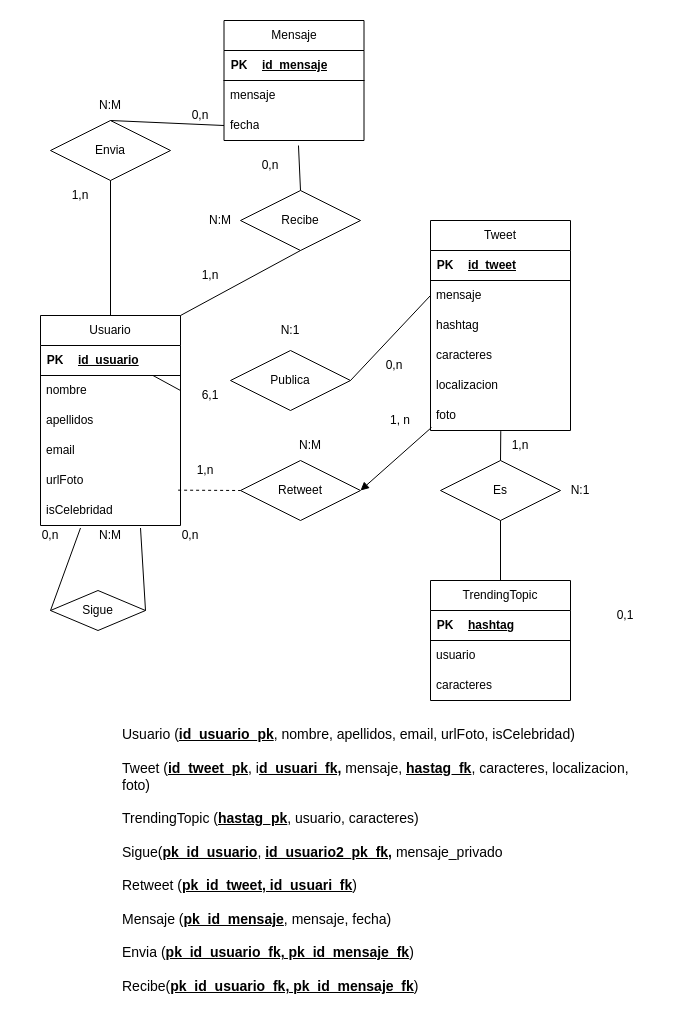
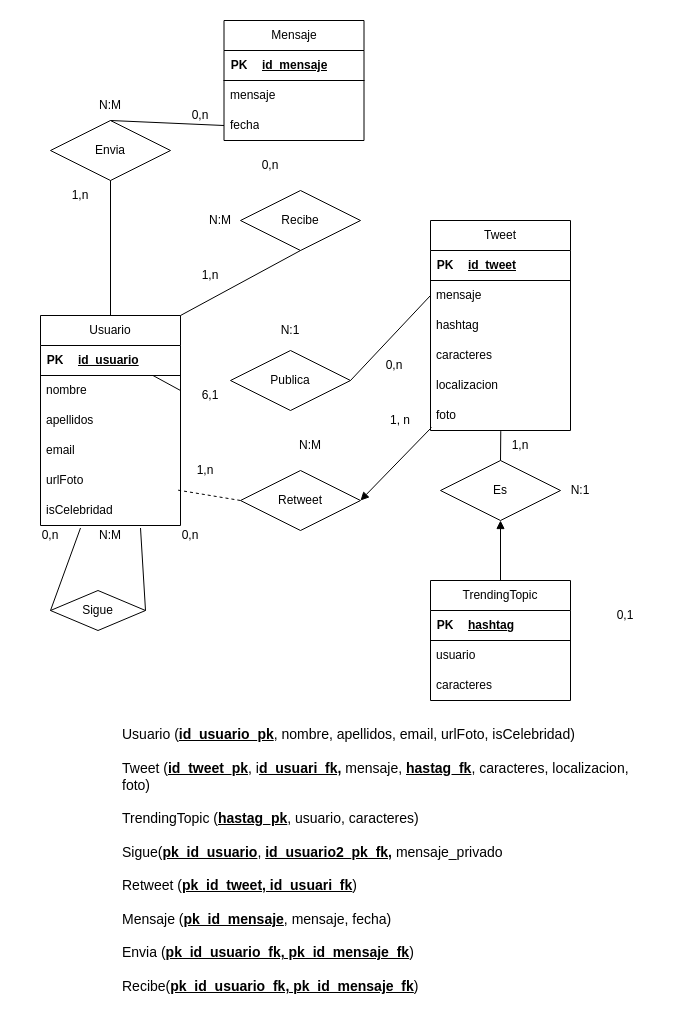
  <mxCell id="0" />
  <mxCell id="1" parent="0" />
  <mxCell id="2" value="Tweet" style="swimlane;fontStyle=0;childLayout=stackLayout;horizontal=1;startSize=30;horizontalStack=0;resizeParent=1;resizeParentMax=0;resizeLast=0;collapsible=1;marginBottom=0;whiteSpace=wrap;html=1;" parent="1" vertex="1"><mxGeometry x="430" y="220" width="140" height="210" as="geometry" /></mxCell>
  <mxCell id="3" value="" style="shape=table;startSize=0;container=1;collapsible=1;childLayout=tableLayout;fixedRows=1;rowLines=0;fontStyle=0;align=center;resizeLast=1;strokeColor=none;fillColor=none;collapsible=0;" parent="2" vertex="1"><mxGeometry y="30" width="140" height="30" as="geometry" /></mxCell>
  <mxCell id="4" value="" style="shape=tableRow;horizontal=0;startSize=0;swimlaneHead=0;swimlaneBody=0;fillColor=none;collapsible=0;dropTarget=0;points=[[0,0.5],[1,0.5]];portConstraint=eastwest;top=0;left=0;right=0;bottom=1;" parent="3" vertex="1"><mxGeometry width="140" height="30" as="geometry" /></mxCell>
  <mxCell id="5" value="PK" style="shape=partialRectangle;connectable=0;fillColor=none;top=0;left=0;bottom=0;right=0;fontStyle=1;overflow=hidden;whiteSpace=wrap;html=1;" parent="4" vertex="1"><mxGeometry width="30" height="30" as="geometry"><mxRectangle width="30" height="30" as="alternateBounds" /></mxGeometry></mxCell>
  <mxCell id="6" value="id_tweet" style="shape=partialRectangle;connectable=0;fillColor=none;top=0;left=0;bottom=0;right=0;align=left;spacingLeft=6;fontStyle=5;overflow=hidden;whiteSpace=wrap;html=1;" parent="4" vertex="1"><mxGeometry x="30" width="110" height="30" as="geometry"><mxRectangle width="110" height="30" as="alternateBounds" /></mxGeometry></mxCell>
  <mxCell id="7" value="mensaje" style="text;strokeColor=none;fillColor=none;align=left;verticalAlign=middle;spacingLeft=4;spacingRight=4;overflow=hidden;points=[[0,0.5],[1,0.5]];portConstraint=eastwest;rotatable=0;whiteSpace=wrap;html=1;" parent="2" vertex="1"><mxGeometry y="60" width="140" height="30" as="geometry" /></mxCell>
  <mxCell id="8" value="hashtag" style="text;strokeColor=none;fillColor=none;align=left;verticalAlign=middle;spacingLeft=4;spacingRight=4;overflow=hidden;points=[[0,0.5],[1,0.5]];portConstraint=eastwest;rotatable=0;whiteSpace=wrap;html=1;" parent="2" vertex="1"><mxGeometry y="90" width="140" height="30" as="geometry" /></mxCell>
  <mxCell id="9" value="caracteres" style="text;strokeColor=none;fillColor=none;align=left;verticalAlign=middle;spacingLeft=4;spacingRight=4;overflow=hidden;points=[[0,0.5],[1,0.5]];portConstraint=eastwest;rotatable=0;whiteSpace=wrap;html=1;" parent="2" vertex="1"><mxGeometry y="120" width="140" height="30" as="geometry" /></mxCell>
  <mxCell id="10" value="localizacion" style="text;strokeColor=none;fillColor=none;align=left;verticalAlign=middle;spacingLeft=4;spacingRight=4;overflow=hidden;points=[[0,0.5],[1,0.5]];portConstraint=eastwest;rotatable=0;whiteSpace=wrap;html=1;" parent="2" vertex="1"><mxGeometry y="150" width="140" height="30" as="geometry" /></mxCell>
  <mxCell id="11" value="foto" style="text;strokeColor=none;fillColor=none;align=left;verticalAlign=middle;spacingLeft=4;spacingRight=4;overflow=hidden;points=[[0,0.5],[1,0.5]];portConstraint=eastwest;rotatable=0;whiteSpace=wrap;html=1;" parent="2" vertex="1"><mxGeometry y="180" width="140" height="30" as="geometry" /></mxCell>
  <mxCell id="12" value="Usuario" style="swimlane;fontStyle=0;childLayout=stackLayout;horizontal=1;startSize=30;horizontalStack=0;resizeParent=1;resizeParentMax=0;resizeLast=0;collapsible=1;marginBottom=0;whiteSpace=wrap;html=1;" parent="1" vertex="1"><mxGeometry x="40" y="315" width="140" height="210" as="geometry" /></mxCell>
  <mxCell id="13" value="" style="shape=table;startSize=0;container=1;collapsible=1;childLayout=tableLayout;fixedRows=1;rowLines=0;fontStyle=0;align=center;resizeLast=1;strokeColor=none;fillColor=none;collapsible=0;" parent="12" vertex="1"><mxGeometry y="30" width="140" height="30" as="geometry" /></mxCell>
  <mxCell id="14" value="" style="shape=tableRow;horizontal=0;startSize=0;swimlaneHead=0;swimlaneBody=0;fillColor=none;collapsible=0;dropTarget=0;points=[[0,0.5],[1,0.5]];portConstraint=eastwest;top=0;left=0;right=0;bottom=1;" parent="13" vertex="1"><mxGeometry width="140" height="30" as="geometry" /></mxCell>
  <mxCell id="15" value="PK" style="shape=partialRectangle;connectable=0;fillColor=none;top=0;left=0;bottom=0;right=0;fontStyle=1;overflow=hidden;whiteSpace=wrap;html=1;" parent="14" vertex="1"><mxGeometry width="30" height="30" as="geometry"><mxRectangle width="30" height="30" as="alternateBounds" /></mxGeometry></mxCell>
  <mxCell id="16" value="id_usuario" style="shape=partialRectangle;connectable=0;fillColor=none;top=0;left=0;bottom=0;right=0;align=left;spacingLeft=6;fontStyle=5;overflow=hidden;whiteSpace=wrap;html=1;" parent="14" vertex="1"><mxGeometry x="30" width="110" height="30" as="geometry"><mxRectangle width="110" height="30" as="alternateBounds" /></mxGeometry></mxCell>
  <mxCell id="17" value="nombre" style="text;strokeColor=none;fillColor=none;align=left;verticalAlign=middle;spacingLeft=4;spacingRight=4;overflow=hidden;points=[[0,0.5],[1,0.5]];portConstraint=eastwest;rotatable=0;whiteSpace=wrap;html=1;" parent="12" vertex="1"><mxGeometry y="60" width="140" height="30" as="geometry" /></mxCell>
  <mxCell id="18" value="apellidos" style="text;strokeColor=none;fillColor=none;align=left;verticalAlign=middle;spacingLeft=4;spacingRight=4;overflow=hidden;points=[[0,0.5],[1,0.5]];portConstraint=eastwest;rotatable=0;whiteSpace=wrap;html=1;" parent="12" vertex="1"><mxGeometry y="90" width="140" height="30" as="geometry" /></mxCell>
  <mxCell id="19" value="email" style="text;strokeColor=none;fillColor=none;align=left;verticalAlign=middle;spacingLeft=4;spacingRight=4;overflow=hidden;points=[[0,0.5],[1,0.5]];portConstraint=eastwest;rotatable=0;whiteSpace=wrap;html=1;" parent="12" vertex="1"><mxGeometry y="120" width="140" height="30" as="geometry" /></mxCell>
  <mxCell id="20" value="urlFoto" style="text;strokeColor=none;fillColor=none;align=left;verticalAlign=middle;spacingLeft=4;spacingRight=4;overflow=hidden;points=[[0,0.5],[1,0.5]];portConstraint=eastwest;rotatable=0;whiteSpace=wrap;html=1;" vertex="1" parent="12"><mxGeometry y="150" width="140" height="30" as="geometry" /></mxCell>
  <mxCell id="21" value="isCelebridad" style="text;strokeColor=none;fillColor=none;align=left;verticalAlign=middle;spacingLeft=4;spacingRight=4;overflow=hidden;points=[[0,0.5],[1,0.5]];portConstraint=eastwest;rotatable=0;whiteSpace=wrap;html=1;" parent="12" vertex="1"><mxGeometry y="180" width="140" height="30" as="geometry" /></mxCell>
  <mxCell id="22" value="TrendingTopic" style="swimlane;fontStyle=0;childLayout=stackLayout;horizontal=1;startSize=30;horizontalStack=0;resizeParent=1;resizeParentMax=0;resizeLast=0;collapsible=1;marginBottom=0;whiteSpace=wrap;html=1;" parent="1" vertex="1"><mxGeometry x="430" y="580" width="140" height="120" as="geometry" /></mxCell>
  <mxCell id="23" value="" style="shape=table;startSize=0;container=1;collapsible=1;childLayout=tableLayout;fixedRows=1;rowLines=0;fontStyle=0;align=center;resizeLast=1;strokeColor=none;fillColor=none;collapsible=0;" parent="22" vertex="1"><mxGeometry y="30" width="140" height="30" as="geometry" /></mxCell>
  <mxCell id="24" value="" style="shape=tableRow;horizontal=0;startSize=0;swimlaneHead=0;swimlaneBody=0;fillColor=none;collapsible=0;dropTarget=0;points=[[0,0.5],[1,0.5]];portConstraint=eastwest;top=0;left=0;right=0;bottom=1;" parent="23" vertex="1"><mxGeometry width="140" height="30" as="geometry" /></mxCell>
  <mxCell id="25" value="PK" style="shape=partialRectangle;connectable=0;fillColor=none;top=0;left=0;bottom=0;right=0;fontStyle=1;overflow=hidden;whiteSpace=wrap;html=1;" parent="24" vertex="1"><mxGeometry width="30" height="30" as="geometry"><mxRectangle width="30" height="30" as="alternateBounds" /></mxGeometry></mxCell>
  <mxCell id="26" value="hashtag" style="shape=partialRectangle;connectable=0;fillColor=none;top=0;left=0;bottom=0;right=0;align=left;spacingLeft=6;fontStyle=5;overflow=hidden;whiteSpace=wrap;html=1;" parent="24" vertex="1"><mxGeometry x="30" width="110" height="30" as="geometry"><mxRectangle width="110" height="30" as="alternateBounds" /></mxGeometry></mxCell>
  <mxCell id="27" value="usuario" style="text;strokeColor=none;fillColor=none;align=left;verticalAlign=middle;spacingLeft=4;spacingRight=4;overflow=hidden;points=[[0,0.5],[1,0.5]];portConstraint=eastwest;rotatable=0;whiteSpace=wrap;html=1;" parent="22" vertex="1"><mxGeometry y="60" width="140" height="30" as="geometry" /></mxCell>
  <mxCell id="28" value="caracteres" style="text;strokeColor=none;fillColor=none;align=left;verticalAlign=middle;spacingLeft=4;spacingRight=4;overflow=hidden;points=[[0,0.5],[1,0.5]];portConstraint=eastwest;rotatable=0;whiteSpace=wrap;html=1;" parent="22" vertex="1"><mxGeometry y="90" width="140" height="30" as="geometry" /></mxCell>
  <mxCell id="29" value="Publica" style="shape=rhombus;perimeter=rhombusPerimeter;whiteSpace=wrap;html=1;align=center;" parent="1" vertex="1"><mxGeometry x="230" y="350" width="120" height="60" as="geometry" /></mxCell>
  <mxCell id="30" value="Es" style="shape=rhombus;perimeter=rhombusPerimeter;whiteSpace=wrap;html=1;align=center;" parent="1" vertex="1"><mxGeometry x="440" y="460" width="120" height="60" as="geometry" /></mxCell>
  <mxCell id="31" value="Sigue" style="shape=rhombus;perimeter=rhombusPerimeter;whiteSpace=wrap;html=1;align=center;" parent="1" vertex="1"><mxGeometry x="50" y="590" width="95" height="40" as="geometry" /></mxCell>
  <mxCell id="32" value="" style="endArrow=none;html=1;rounded=0;entryX=0;entryY=0.5;entryDx=0;entryDy=0;exitX=0;exitY=0.25;exitDx=0;exitDy=0;" parent="1" source="42" target="31" edge="1"><mxGeometry width="50" height="50" relative="1" as="geometry"><mxPoint x="170" y="480" as="sourcePoint" /><mxPoint x="220" y="430" as="targetPoint" /></mxGeometry></mxCell>
  <mxCell id="33" value="" style="endArrow=none;html=1;rounded=0;entryX=1;entryY=0.5;entryDx=0;entryDy=0;exitX=1;exitY=0.25;exitDx=0;exitDy=0;" parent="1" source="42" target="31" edge="1"><mxGeometry width="50" height="50" relative="1" as="geometry"><mxPoint x="99" y="373" as="sourcePoint" /><mxPoint x="40" y="470" as="targetPoint" /></mxGeometry></mxCell>
  <mxCell id="34" value="" style="endArrow=none;html=1;rounded=0;exitX=1;exitY=0.5;exitDx=0;exitDy=0;" parent="1" source="17" target="16" edge="1"><mxGeometry width="50" height="50" relative="1" as="geometry"><mxPoint x="119" y="383" as="sourcePoint" /><mxPoint x="60" y="500" as="targetPoint" /></mxGeometry></mxCell>
  <mxCell id="35" value="" style="endArrow=none;html=1;rounded=0;entryX=0;entryY=0.5;entryDx=0;entryDy=0;exitX=1;exitY=0.5;exitDx=0;exitDy=0;" parent="1" source="29" edge="1"><mxGeometry width="50" height="50" relative="1" as="geometry"><mxPoint x="300" y="430" as="sourcePoint" /><mxPoint x="430" y="295" as="targetPoint" /></mxGeometry></mxCell>
  <mxCell id="36" value="" style="endArrow=none;html=1;rounded=0;entryX=0.5;entryY=0;entryDx=0;entryDy=0;exitX=0.502;exitY=1.02;exitDx=0;exitDy=0;exitPerimeter=0;" parent="1" source="11" target="30" edge="1"><mxGeometry width="50" height="50" relative="1" as="geometry"><mxPoint x="480" y="420" as="sourcePoint" /><mxPoint x="180" y="500" as="targetPoint" /></mxGeometry></mxCell>
- <mxCell id="37" value="" style="endArrow=none;html=1;rounded=0;entryX=0.5;entryY=1;entryDx=0;entryDy=0;exitX=0.5;exitY=0;exitDx=0;exitDy=0;" parent="1" source="22" target="30" edge="1"><mxGeometry width="50" height="50" relative="1" as="geometry"><mxPoint x="132" y="393" as="sourcePoint" /><mxPoint x="190" y="510" as="targetPoint" /></mxGeometry></mxCell>
+ <mxCell id="37" value="" style="endArrow=block;html=1;rounded=0;entryX=0.5;entryY=1;entryDx=0;entryDy=0;exitX=0.5;exitY=0;exitDx=0;exitDy=0;" parent="1" source="22" target="30" edge="1"><mxGeometry width="50" height="50" relative="1" as="geometry"><mxPoint x="132" y="393" as="sourcePoint" /><mxPoint x="190" y="510" as="targetPoint" /></mxGeometry></mxCell>
  <mxCell id="38" value="0,n" style="text;html=1;strokeColor=none;fillColor=none;align=center;verticalAlign=middle;whiteSpace=wrap;rounded=0;" parent="1" vertex="1"><mxGeometry x="160" y="520" width="60" height="30" as="geometry" /></mxCell>
  <mxCell id="39" value="0,n" style="text;html=1;strokeColor=none;fillColor=none;align=center;verticalAlign=middle;whiteSpace=wrap;rounded=0;" parent="1" vertex="1"><mxGeometry x="20" y="520" width="60" height="30" as="geometry" /></mxCell>
  <mxCell id="40" value="6,1" style="text;html=1;strokeColor=none;fillColor=none;align=center;verticalAlign=middle;whiteSpace=wrap;rounded=0;" parent="1" vertex="1"><mxGeometry x="180" y="380" width="60" height="30" as="geometry" /></mxCell>
  <mxCell id="41" value="0,n" style="text;html=1;strokeColor=none;fillColor=none;align=center;verticalAlign=middle;whiteSpace=wrap;rounded=0;" parent="1" vertex="1"><mxGeometry x="363.5" y="350" width="60" height="30" as="geometry" /></mxCell>
  <mxCell id="42" value="N:M" style="text;html=1;strokeColor=none;fillColor=none;align=center;verticalAlign=middle;whiteSpace=wrap;rounded=0;" parent="1" vertex="1"><mxGeometry x="80" y="520" width="60" height="30" as="geometry" /></mxCell>
  <mxCell id="43" value="N:1" style="text;html=1;strokeColor=none;fillColor=none;align=center;verticalAlign=middle;whiteSpace=wrap;rounded=0;" parent="1" vertex="1"><mxGeometry x="260" y="315" width="60" height="30" as="geometry" /></mxCell>
  <mxCell id="44" value="1,n" style="text;html=1;strokeColor=none;fillColor=none;align=center;verticalAlign=middle;whiteSpace=wrap;rounded=0;" parent="1" vertex="1"><mxGeometry x="490" y="430" width="60" height="30" as="geometry" /></mxCell>
  <mxCell id="45" value="0,1" style="text;html=1;strokeColor=none;fillColor=none;align=center;verticalAlign=middle;whiteSpace=wrap;rounded=0;" parent="1" vertex="1"><mxGeometry x="595" y="600" width="60" height="30" as="geometry" /></mxCell>
  <mxCell id="46" value="N:1" style="text;html=1;strokeColor=none;fillColor=none;align=center;verticalAlign=middle;whiteSpace=wrap;rounded=0;" parent="1" vertex="1"><mxGeometry x="550" y="475" width="60" height="30" as="geometry" /></mxCell>
  <mxCell id="47" value="&lt;font style=&quot;font-size: 14px;&quot;&gt;Usuario (&lt;b&gt;&lt;u&gt;id_usuario_pk&lt;/u&gt;&lt;/b&gt;, nombre, apellidos, email, urlFoto, isCelebridad)&lt;br&gt;&lt;br&gt;Tweet (&lt;u style=&quot;font-weight: bold;&quot;&gt;id_tweet_pk&lt;/u&gt;, i&lt;b&gt;&lt;u&gt;d_usuari_fk,&lt;/u&gt;&lt;/b&gt;&amp;nbsp;mensaje, &lt;u&gt;&lt;b&gt;hastag_fk&lt;/b&gt;&lt;/u&gt;, caracteres, localizacion, foto)&lt;br&gt;&lt;br&gt;TrendingTopic (&lt;u&gt;&lt;b&gt;hastag_pk&lt;/b&gt;&lt;/u&gt;, usuario, caracteres)&lt;br&gt;&lt;br&gt;Sigue(&lt;b&gt;&lt;u&gt;pk_id_usuario&lt;/u&gt;&lt;/b&gt;, &lt;b&gt;&lt;u&gt;id_usuario2_pk_fk,&lt;/u&gt;&lt;/b&gt; mensaje_privado&lt;br&gt;&lt;br&gt;Retweet (&lt;b&gt;&lt;u&gt;pk_id_tweet, id_usuari_fk&lt;/u&gt;&lt;/b&gt;)&lt;br&gt;&lt;br&gt;Mensaje (&lt;b&gt;&lt;u&gt;pk_id_mensaje&lt;/u&gt;&lt;/b&gt;, mensaje, fecha)&lt;br&gt;&lt;br&gt;Envia (&lt;b&gt;&lt;u&gt;pk_id_usuario_fk, pk_id_mensaje_fk&lt;/u&gt;&lt;/b&gt;)&lt;br&gt;&lt;br&gt;Recibe(&lt;b&gt;&lt;u&gt;pk_id_usuario_fk, pk_id_mensaje_fk&lt;/u&gt;&lt;/b&gt;)&lt;/font&gt;" style="text;html=1;strokeColor=none;fillColor=none;align=left;verticalAlign=middle;whiteSpace=wrap;rounded=0;" parent="1" vertex="1"><mxGeometry x="120" y="730" width="540" height="260" as="geometry" /></mxCell>
- <mxCell id="48" value="Retweet" style="shape=rhombus;perimeter=rhombusPerimeter;whiteSpace=wrap;html=1;align=center;" parent="1" vertex="1"><mxGeometry x="240" y="460" width="120" height="60" as="geometry" /></mxCell>
+ <mxCell id="48" value="Retweet" style="shape=rhombus;perimeter=rhombusPerimeter;whiteSpace=wrap;html=1;align=center;" parent="1" vertex="1"><mxGeometry x="240" y="470" width="120" height="60" as="geometry" /></mxCell>
  <mxCell id="49" value="" style="endArrow=block;html=1;rounded=0;entryX=1;entryY=0.5;entryDx=0;entryDy=0;exitX=0.007;exitY=0.9;exitDx=0;exitDy=0;exitPerimeter=0;" parent="1" target="48" edge="1" source="11"><mxGeometry width="50" height="50" relative="1" as="geometry"><mxPoint x="570" y="373" as="sourcePoint" /><mxPoint x="628" y="460" as="targetPoint" /></mxGeometry></mxCell>
  <mxCell id="50" value="" style="endArrow=none;html=1;rounded=0;entryX=0;entryY=0.5;entryDx=0;entryDy=0;exitX=0.983;exitY=-0.178;exitDx=0;exitDy=0;exitPerimeter=0;dashed=1;" parent="1" target="48" edge="1" source="21"><mxGeometry width="50" height="50" relative="1" as="geometry"><mxPoint x="570" y="220" as="sourcePoint" /><mxPoint x="628" y="307" as="targetPoint" /></mxGeometry></mxCell>
  <mxCell id="51" value="N:M" style="text;html=1;strokeColor=none;fillColor=none;align=center;verticalAlign=middle;whiteSpace=wrap;rounded=0;" parent="1" vertex="1"><mxGeometry x="280" y="430" width="60" height="30" as="geometry" /></mxCell>
  <mxCell id="52" value="Envia" style="shape=rhombus;perimeter=rhombusPerimeter;whiteSpace=wrap;html=1;align=center;" parent="1" vertex="1"><mxGeometry x="50" y="120" width="120" height="60" as="geometry" /></mxCell>
  <mxCell id="53" value="Mensaje" style="swimlane;fontStyle=0;childLayout=stackLayout;horizontal=1;startSize=30;horizontalStack=0;resizeParent=1;resizeParentMax=0;resizeLast=0;collapsible=1;marginBottom=0;whiteSpace=wrap;html=1;" parent="1" vertex="1"><mxGeometry x="223.5" y="20" width="140" height="120" as="geometry" /></mxCell>
  <mxCell id="54" value="" style="shape=table;startSize=0;container=1;collapsible=1;childLayout=tableLayout;fixedRows=1;rowLines=0;fontStyle=0;align=center;resizeLast=1;strokeColor=none;fillColor=none;collapsible=0;" parent="53" vertex="1"><mxGeometry y="30" width="140" height="30" as="geometry" /></mxCell>
  <mxCell id="55" value="" style="shape=tableRow;horizontal=0;startSize=0;swimlaneHead=0;swimlaneBody=0;fillColor=none;collapsible=0;dropTarget=0;points=[[0,0.5],[1,0.5]];portConstraint=eastwest;top=0;left=0;right=0;bottom=1;" parent="54" vertex="1"><mxGeometry width="140" height="30" as="geometry" /></mxCell>
  <mxCell id="56" value="PK" style="shape=partialRectangle;connectable=0;fillColor=none;top=0;left=0;bottom=0;right=0;fontStyle=1;overflow=hidden;whiteSpace=wrap;html=1;" parent="55" vertex="1"><mxGeometry width="30" height="30" as="geometry"><mxRectangle width="30" height="30" as="alternateBounds" /></mxGeometry></mxCell>
  <mxCell id="57" value="id_mensaje" style="shape=partialRectangle;connectable=0;fillColor=none;top=0;left=0;bottom=0;right=0;align=left;spacingLeft=6;fontStyle=5;overflow=hidden;whiteSpace=wrap;html=1;" parent="55" vertex="1"><mxGeometry x="30" width="110" height="30" as="geometry"><mxRectangle width="110" height="30" as="alternateBounds" /></mxGeometry></mxCell>
  <mxCell id="58" value="mensaje" style="text;strokeColor=none;fillColor=none;align=left;verticalAlign=middle;spacingLeft=4;spacingRight=4;overflow=hidden;points=[[0,0.5],[1,0.5]];portConstraint=eastwest;rotatable=0;whiteSpace=wrap;html=1;" parent="53" vertex="1"><mxGeometry y="60" width="140" height="30" as="geometry" /></mxCell>
  <mxCell id="59" value="fecha" style="text;strokeColor=none;fillColor=none;align=left;verticalAlign=middle;spacingLeft=4;spacingRight=4;overflow=hidden;points=[[0,0.5],[1,0.5]];portConstraint=eastwest;rotatable=0;whiteSpace=wrap;html=1;" parent="53" vertex="1"><mxGeometry y="90" width="140" height="30" as="geometry" /></mxCell>
  <mxCell id="60" value="" style="endArrow=none;html=1;rounded=0;entryX=0;entryY=0.5;entryDx=0;entryDy=0;exitX=0.5;exitY=0;exitDx=0;exitDy=0;" parent="1" source="12" edge="1"><mxGeometry width="50" height="50" relative="1" as="geometry"><mxPoint x="30" y="265" as="sourcePoint" /><mxPoint x="110" y="180" as="targetPoint" /></mxGeometry></mxCell>
  <mxCell id="61" value="" style="endArrow=none;html=1;rounded=0;entryX=0.5;entryY=0;entryDx=0;entryDy=0;exitX=0;exitY=0.5;exitDx=0;exitDy=0;" parent="1" source="59" target="52" edge="1"><mxGeometry width="50" height="50" relative="1" as="geometry"><mxPoint x="120" y="325" as="sourcePoint" /><mxPoint x="120" y="190" as="targetPoint" /></mxGeometry></mxCell>
  <mxCell id="62" value="Recibe" style="shape=rhombus;perimeter=rhombusPerimeter;whiteSpace=wrap;html=1;align=center;" parent="1" vertex="1"><mxGeometry x="240" y="190" width="120" height="60" as="geometry" /></mxCell>
  <mxCell id="63" value="" style="endArrow=none;html=1;rounded=0;entryX=0.5;entryY=1;entryDx=0;entryDy=0;exitX=1;exitY=0;exitDx=0;exitDy=0;" parent="1" source="12" target="62" edge="1"><mxGeometry width="50" height="50" relative="1" as="geometry"><mxPoint x="120" y="325" as="sourcePoint" /><mxPoint x="120" y="190" as="targetPoint" /></mxGeometry></mxCell>
- <mxCell id="64" value="" style="endArrow=none;html=1;rounded=0;entryX=0.5;entryY=0;entryDx=0;entryDy=0;exitX=0.532;exitY=1.167;exitDx=0;exitDy=0;exitPerimeter=0;" parent="1" source="59" target="62" edge="1"><mxGeometry width="50" height="50" relative="1" as="geometry"><mxPoint x="190" y="325" as="sourcePoint" /><mxPoint x="310" y="260" as="targetPoint" /></mxGeometry></mxCell>
  <mxCell id="65" value="1,n" style="text;html=1;strokeColor=none;fillColor=none;align=center;verticalAlign=middle;whiteSpace=wrap;rounded=0;" parent="1" vertex="1"><mxGeometry x="50" y="180" width="60" height="30" as="geometry" /></mxCell>
  <mxCell id="66" value="0,n" style="text;html=1;strokeColor=none;fillColor=none;align=center;verticalAlign=middle;whiteSpace=wrap;rounded=0;" parent="1" vertex="1"><mxGeometry x="170" y="100" width="60" height="30" as="geometry" /></mxCell>
  <mxCell id="67" value="N:M" style="text;html=1;strokeColor=none;fillColor=none;align=center;verticalAlign=middle;whiteSpace=wrap;rounded=0;" parent="1" vertex="1"><mxGeometry x="80" y="90" width="60" height="30" as="geometry" /></mxCell>
  <mxCell id="68" value="0,n" style="text;html=1;strokeColor=none;fillColor=none;align=center;verticalAlign=middle;whiteSpace=wrap;rounded=0;" parent="1" vertex="1"><mxGeometry x="240" y="150" width="60" height="30" as="geometry" /></mxCell>
  <mxCell id="69" value="1,n" style="text;html=1;strokeColor=none;fillColor=none;align=center;verticalAlign=middle;whiteSpace=wrap;rounded=0;" parent="1" vertex="1"><mxGeometry x="180" y="260" width="60" height="30" as="geometry" /></mxCell>
  <mxCell id="70" value="N:M" style="text;html=1;strokeColor=none;fillColor=none;align=center;verticalAlign=middle;whiteSpace=wrap;rounded=0;" parent="1" vertex="1"><mxGeometry x="190" y="205" width="60" height="30" as="geometry" /></mxCell>
  <mxCell id="71" value="1, n" style="text;html=1;strokeColor=none;fillColor=none;align=center;verticalAlign=middle;whiteSpace=wrap;rounded=0;" vertex="1" parent="1"><mxGeometry x="370" y="405" width="60" height="30" as="geometry" /></mxCell>
  <mxCell id="72" value="1,n" style="text;html=1;strokeColor=none;fillColor=none;align=center;verticalAlign=middle;whiteSpace=wrap;rounded=0;" vertex="1" parent="1"><mxGeometry x="180" y="460" width="50" height="20" as="geometry" /></mxCell>
